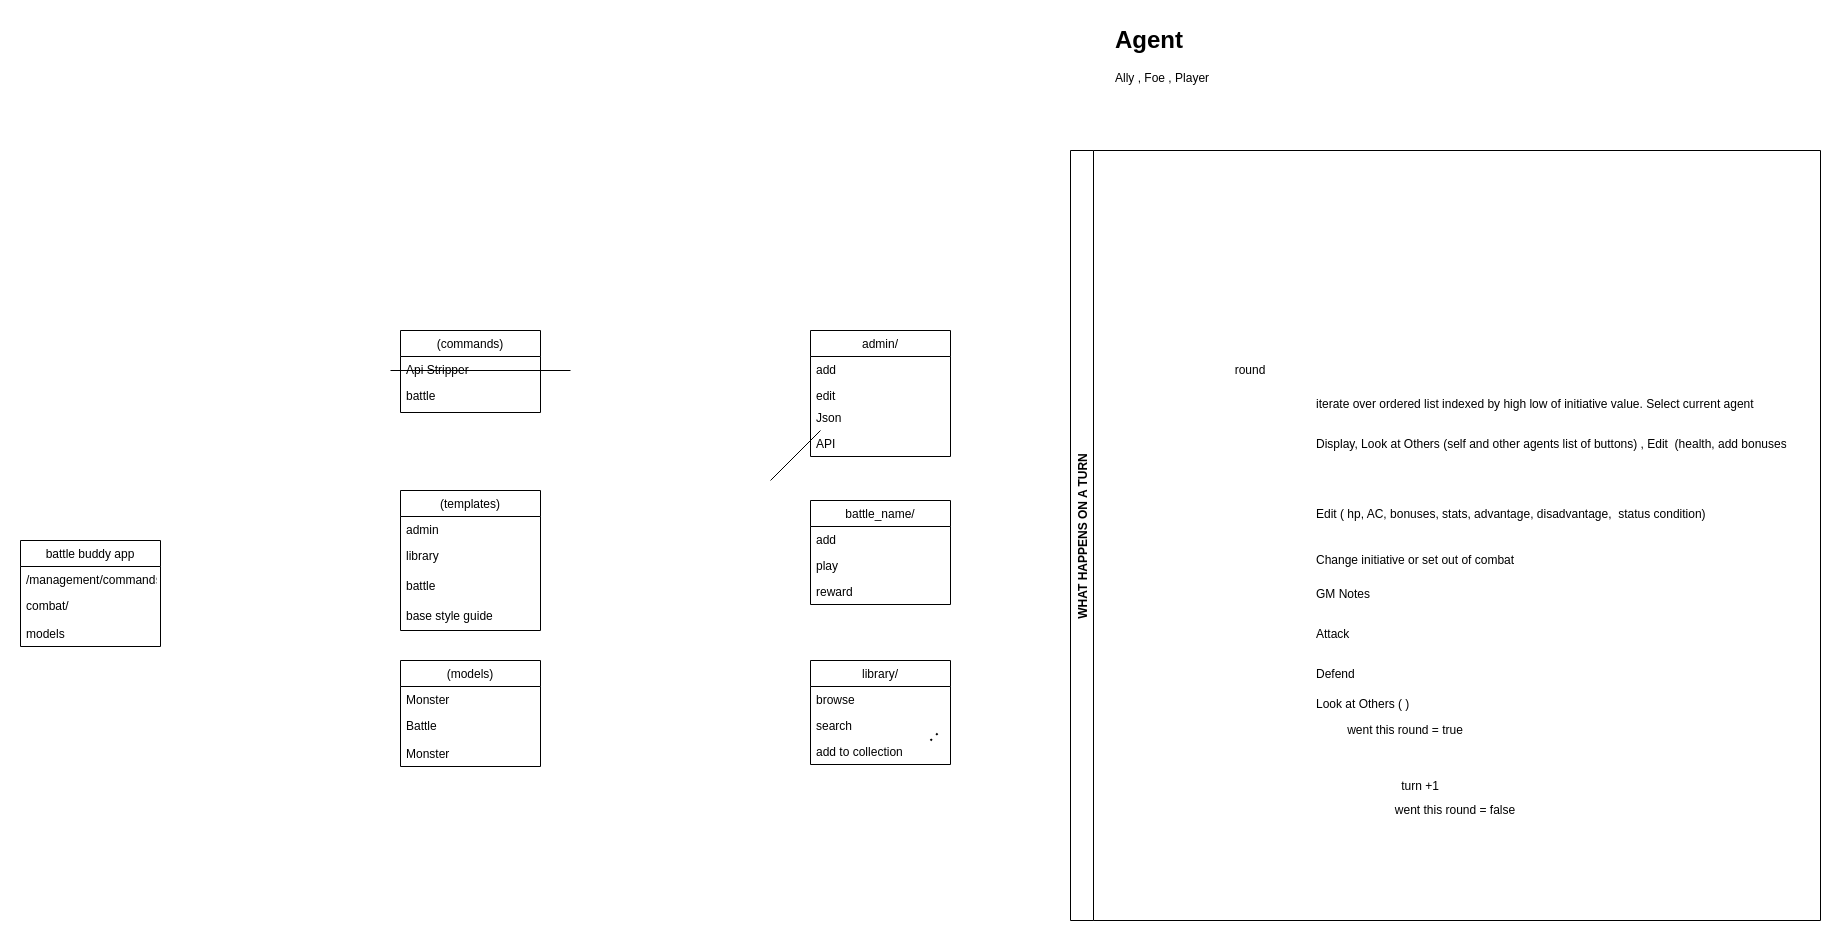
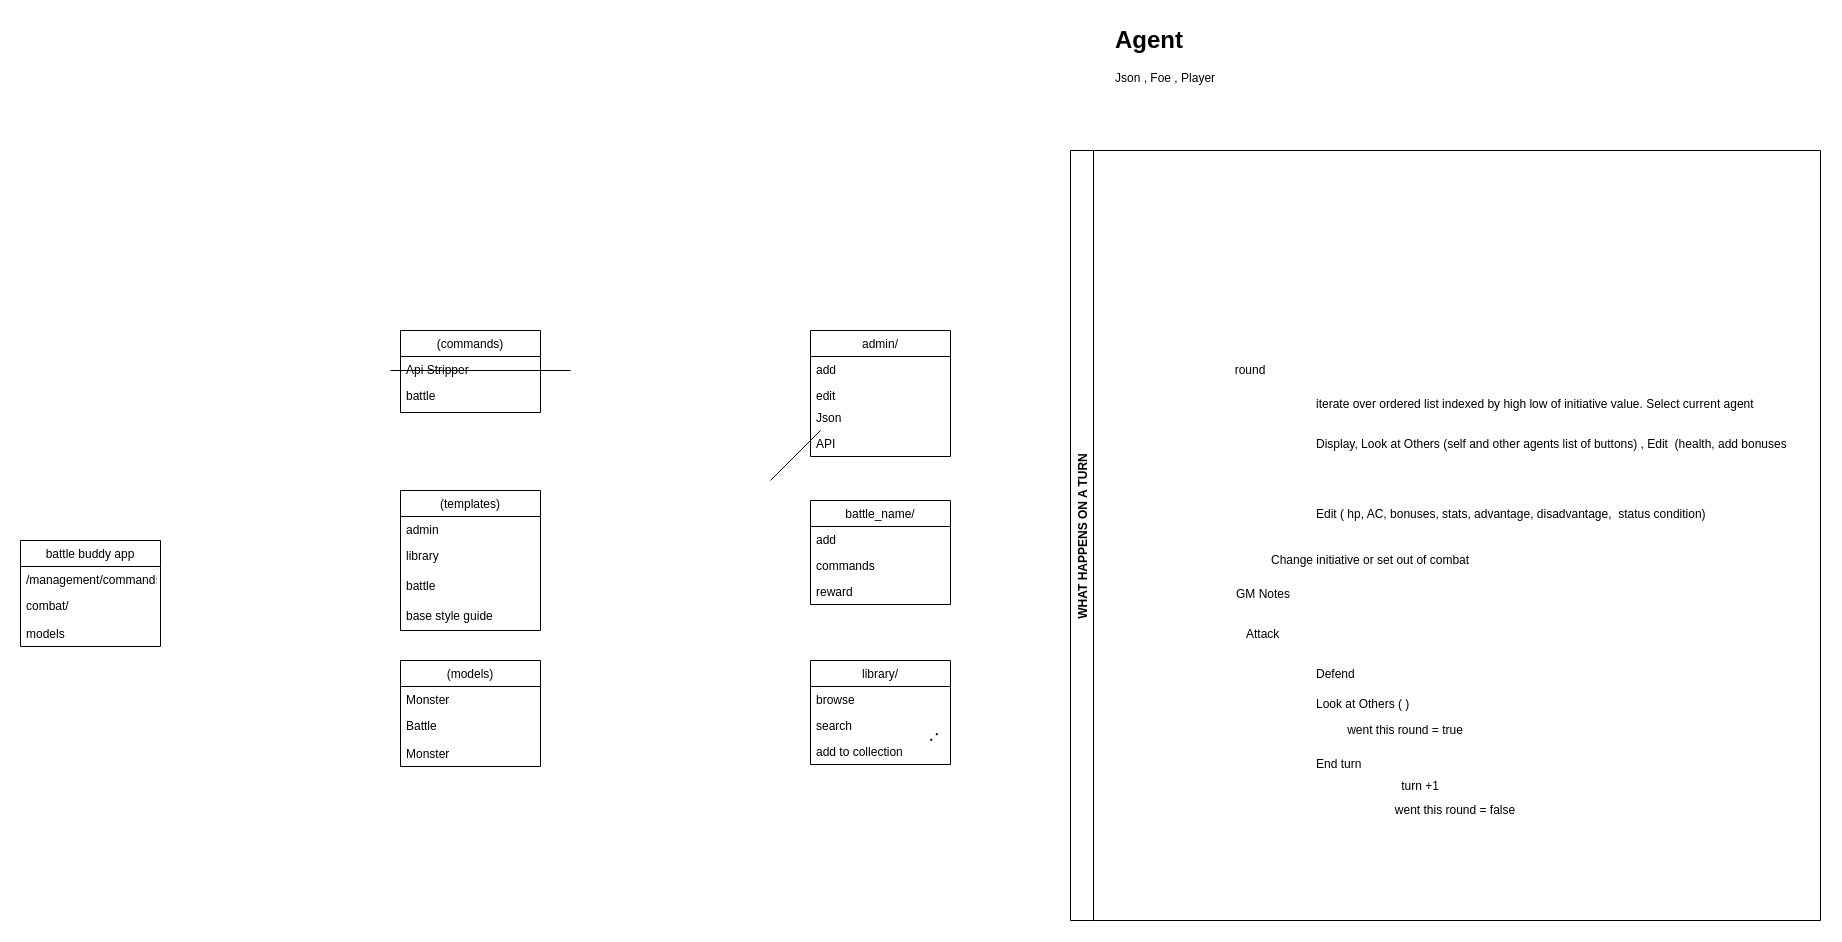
  <mxCell id="0" />
  <mxCell id="1" parent="0" />
  <mxCell id="2" value="battle buddy app" style="swimlane;fontStyle=0;childLayout=stackLayout;horizontal=1;startSize=26;horizontalStack=0;resizeParent=1;resizeParentMax=0;resizeLast=0;collapsible=1;marginBottom=0;" parent="1" vertex="1"><mxGeometry x="20" y="540" width="140" height="106" as="geometry" /></mxCell>
  <mxCell id="3" value="/management/commands" style="text;strokeColor=none;fillColor=none;align=left;verticalAlign=top;spacingLeft=4;spacingRight=4;overflow=hidden;rotatable=0;points=[[0,0.5],[1,0.5]];portConstraint=eastwest;" parent="2" vertex="1"><mxGeometry y="26" width="140" height="26" as="geometry" /></mxCell>
  <mxCell id="4" value="combat/" style="text;strokeColor=none;fillColor=none;align=left;verticalAlign=top;spacingLeft=4;spacingRight=4;overflow=hidden;rotatable=0;points=[[0,0.5],[1,0.5]];portConstraint=eastwest;" parent="2" vertex="1"><mxGeometry y="52" width="140" height="28" as="geometry" /></mxCell>
  <mxCell id="5" value="models" style="text;strokeColor=none;fillColor=none;align=left;verticalAlign=top;spacingLeft=4;spacingRight=4;overflow=hidden;rotatable=0;points=[[0,0.5],[1,0.5]];portConstraint=eastwest;" parent="2" vertex="1"><mxGeometry y="80" width="140" height="26" as="geometry" /></mxCell>
  <mxCell id="6" value="(models)" style="swimlane;fontStyle=0;childLayout=stackLayout;horizontal=1;startSize=26;horizontalStack=0;resizeParent=1;resizeParentMax=0;resizeLast=0;collapsible=1;marginBottom=0;" parent="1" vertex="1"><mxGeometry x="400" y="660" width="140" height="106" as="geometry" /></mxCell>
  <mxCell id="7" value="Monster" style="text;strokeColor=none;fillColor=none;align=left;verticalAlign=top;spacingLeft=4;spacingRight=4;overflow=hidden;rotatable=0;points=[[0,0.5],[1,0.5]];portConstraint=eastwest;" parent="6" vertex="1"><mxGeometry y="26" width="140" height="26" as="geometry" /></mxCell>
  <mxCell id="8" value="Battle" style="text;strokeColor=none;fillColor=none;align=left;verticalAlign=top;spacingLeft=4;spacingRight=4;overflow=hidden;rotatable=0;points=[[0,0.5],[1,0.5]];portConstraint=eastwest;" parent="6" vertex="1"><mxGeometry y="52" width="140" height="28" as="geometry" /></mxCell>
  <mxCell id="9" value="Monster" style="text;strokeColor=none;fillColor=none;align=left;verticalAlign=top;spacingLeft=4;spacingRight=4;overflow=hidden;rotatable=0;points=[[0,0.5],[1,0.5]];portConstraint=eastwest;" parent="6" vertex="1"><mxGeometry y="80" width="140" height="26" as="geometry" /></mxCell>
  <mxCell id="10" value="battle_name/" style="swimlane;fontStyle=0;childLayout=stackLayout;horizontal=1;startSize=26;horizontalStack=0;resizeParent=1;resizeParentMax=0;resizeLast=0;collapsible=1;marginBottom=0;" parent="1" vertex="1"><mxGeometry x="810" y="500" width="140" height="104" as="geometry" /></mxCell>
  <mxCell id="11" value="add" style="text;strokeColor=none;fillColor=none;align=left;verticalAlign=top;spacingLeft=4;spacingRight=4;overflow=hidden;rotatable=0;points=[[0,0.5],[1,0.5]];portConstraint=eastwest;" parent="10" vertex="1"><mxGeometry y="26" width="140" height="26" as="geometry" /></mxCell>
- <mxCell id="12" value="play" style="text;strokeColor=none;fillColor=none;align=left;verticalAlign=top;spacingLeft=4;spacingRight=4;overflow=hidden;rotatable=0;points=[[0,0.5],[1,0.5]];portConstraint=eastwest;" parent="10" vertex="1"><mxGeometry y="52" width="140" height="26" as="geometry" /></mxCell>
+ <mxCell id="12" value="commands" style="text;strokeColor=none;fillColor=none;align=left;verticalAlign=top;spacingLeft=4;spacingRight=4;overflow=hidden;rotatable=0;points=[[0,0.5],[1,0.5]];portConstraint=eastwest;" parent="10" vertex="1"><mxGeometry y="52" width="140" height="26" as="geometry" /></mxCell>
  <mxCell id="13" value="reward" style="text;strokeColor=none;fillColor=none;align=left;verticalAlign=top;spacingLeft=4;spacingRight=4;overflow=hidden;rotatable=0;points=[[0,0.5],[1,0.5]];portConstraint=eastwest;" parent="10" vertex="1"><mxGeometry y="78" width="140" height="26" as="geometry" /></mxCell>
  <mxCell id="14" value="library/" style="swimlane;fontStyle=0;childLayout=stackLayout;horizontal=1;startSize=26;horizontalStack=0;resizeParent=1;resizeParentMax=0;resizeLast=0;collapsible=1;marginBottom=0;" parent="1" vertex="1"><mxGeometry x="810" y="660" width="140" height="104" as="geometry" /></mxCell>
  <mxCell id="15" value="browse" style="text;strokeColor=none;fillColor=none;align=left;verticalAlign=top;spacingLeft=4;spacingRight=4;overflow=hidden;rotatable=0;points=[[0,0.5],[1,0.5]];portConstraint=eastwest;" parent="14" vertex="1"><mxGeometry y="26" width="140" height="26" as="geometry" /></mxCell>
  <mxCell id="16" value="search" style="text;strokeColor=none;fillColor=none;align=left;verticalAlign=top;spacingLeft=4;spacingRight=4;overflow=hidden;rotatable=0;points=[[0,0.5],[1,0.5]];portConstraint=eastwest;" parent="14" vertex="1"><mxGeometry y="52" width="140" height="26" as="geometry" /></mxCell>
  <mxCell id="17" value="add to collection" style="text;strokeColor=none;fillColor=none;align=left;verticalAlign=top;spacingLeft=4;spacingRight=4;overflow=hidden;rotatable=0;points=[[0,0.5],[1,0.5]];portConstraint=eastwest;" parent="14" vertex="1"><mxGeometry y="78" width="140" height="26" as="geometry" /></mxCell>
  <mxCell id="18" value="admin/" style="swimlane;fontStyle=0;childLayout=stackLayout;horizontal=1;startSize=26;horizontalStack=0;resizeParent=1;resizeParentMax=0;resizeLast=0;collapsible=1;marginBottom=0;" parent="1" vertex="1"><mxGeometry x="810" y="330" width="140" height="126" as="geometry" /></mxCell>
  <mxCell id="19" value="add" style="text;strokeColor=none;fillColor=none;align=left;verticalAlign=top;spacingLeft=4;spacingRight=4;overflow=hidden;rotatable=0;points=[[0,0.5],[1,0.5]];portConstraint=eastwest;" parent="18" vertex="1"><mxGeometry y="26" width="140" height="26" as="geometry" /></mxCell>
  <mxCell id="20" value="edit" style="text;strokeColor=none;fillColor=none;align=left;verticalAlign=top;spacingLeft=4;spacingRight=4;overflow=hidden;rotatable=0;points=[[0,0.5],[1,0.5]];portConstraint=eastwest;" parent="18" vertex="1"><mxGeometry y="52" width="140" height="48" as="geometry" /></mxCell>
  <mxCell id="21" value="API" style="text;strokeColor=none;fillColor=none;align=left;verticalAlign=top;spacingLeft=4;spacingRight=4;overflow=hidden;rotatable=0;points=[[0,0.5],[1,0.5]];portConstraint=eastwest;" parent="18" vertex="1"><mxGeometry y="100" width="140" height="26" as="geometry" /></mxCell>
  <mxCell id="22" value="Json" style="text;strokeColor=none;fillColor=none;align=left;verticalAlign=top;spacingLeft=4;spacingRight=4;overflow=hidden;rotatable=0;points=[[0,0.5],[1,0.5]];portConstraint=eastwest;" parent="1" vertex="1"><mxGeometry x="810" y="404" width="140" height="26" as="geometry" /></mxCell>
  <mxCell id="23" value="(commands)" style="swimlane;fontStyle=0;childLayout=stackLayout;horizontal=1;startSize=26;horizontalStack=0;resizeParent=1;resizeParentMax=0;resizeLast=0;collapsible=1;marginBottom=0;" parent="1" vertex="1"><mxGeometry x="400" y="330" width="140" height="82" as="geometry" /></mxCell>
  <mxCell id="24" value="Api Stripper" style="text;strokeColor=none;fillColor=none;align=left;verticalAlign=top;spacingLeft=4;spacingRight=4;overflow=hidden;rotatable=0;points=[[0,0.5],[1,0.5]];portConstraint=eastwest;" parent="23" vertex="1"><mxGeometry y="26" width="140" height="26" as="geometry" /></mxCell>
  <mxCell id="25" value="battle" style="text;strokeColor=none;fillColor=none;align=left;verticalAlign=top;spacingLeft=4;spacingRight=4;overflow=hidden;rotatable=0;points=[[0,0.5],[1,0.5]];portConstraint=eastwest;" parent="23" vertex="1"><mxGeometry y="52" width="140" height="30" as="geometry" /></mxCell>
  <mxCell id="26" value="(templates)" style="swimlane;fontStyle=0;childLayout=stackLayout;horizontal=1;startSize=26;horizontalStack=0;resizeParent=1;resizeParentMax=0;resizeLast=0;collapsible=1;marginBottom=0;" parent="1" vertex="1"><mxGeometry x="400" y="490" width="140" height="140" as="geometry" /></mxCell>
  <mxCell id="27" value="admin" style="text;strokeColor=none;fillColor=none;align=left;verticalAlign=top;spacingLeft=4;spacingRight=4;overflow=hidden;rotatable=0;points=[[0,0.5],[1,0.5]];portConstraint=eastwest;" parent="26" vertex="1"><mxGeometry y="26" width="140" height="26" as="geometry" /></mxCell>
  <mxCell id="28" value="library" style="text;strokeColor=none;fillColor=none;align=left;verticalAlign=top;spacingLeft=4;spacingRight=4;overflow=hidden;rotatable=0;points=[[0,0.5],[1,0.5]];portConstraint=eastwest;" parent="26" vertex="1"><mxGeometry y="52" width="140" height="30" as="geometry" /></mxCell>
  <mxCell id="29" value="battle" style="text;strokeColor=none;fillColor=none;align=left;verticalAlign=top;spacingLeft=4;spacingRight=4;overflow=hidden;rotatable=0;points=[[0,0.5],[1,0.5]];portConstraint=eastwest;" parent="26" vertex="1"><mxGeometry y="82" width="140" height="30" as="geometry" /></mxCell>
  <mxCell id="30" value="base style guide" style="text;strokeColor=none;fillColor=none;align=left;verticalAlign=top;spacingLeft=4;spacingRight=4;overflow=hidden;rotatable=0;points=[[0,0.5],[1,0.5]];portConstraint=eastwest;" parent="26" vertex="1"><mxGeometry y="112" width="140" height="28" as="geometry" /></mxCell>
  <mxCell id="31" value="WHAT HAPPENS ON A TURN" style="swimlane;horizontal=0;" parent="1" vertex="1"><mxGeometry x="1070" y="150" width="750" height="770" as="geometry" /></mxCell>
  <mxCell id="32" value="iterate over ordered list indexed by high low of initiative value. Select current agent" style="text;strokeColor=none;fillColor=none;align=left;verticalAlign=top;spacingLeft=4;spacingRight=4;overflow=hidden;rotatable=0;points=[[0,0.5],[1,0.5]];portConstraint=eastwest;" parent="31" vertex="1"><mxGeometry x="240" y="240" width="480" height="26" as="geometry" /></mxCell>
  <mxCell id="33" value="Display, Look at Others (self and other agents list of buttons) , Edit  (health, add bonuses, ) End Turn" style="text;strokeColor=none;fillColor=none;align=left;verticalAlign=top;spacingLeft=4;spacingRight=4;overflow=hidden;rotatable=0;points=[[0,0.5],[1,0.5]];portConstraint=eastwest;" parent="31" vertex="1"><mxGeometry x="240" y="280" width="480" height="26" as="geometry" /></mxCell>
  <mxCell id="34" value="Edit ( hp, AC, bonuses, stats, advantage, disadvantage,  status condition) " style="text;strokeColor=none;fillColor=none;align=left;verticalAlign=top;spacingLeft=4;spacingRight=4;overflow=hidden;rotatable=0;points=[[0,0.5],[1,0.5]];portConstraint=eastwest;" parent="31" vertex="1"><mxGeometry x="240" y="350" width="480" height="26" as="geometry" /></mxCell>
- <mxCell id="35" value="GM Notes" style="text;strokeColor=none;fillColor=none;align=left;verticalAlign=top;spacingLeft=4;spacingRight=4;overflow=hidden;rotatable=0;points=[[0,0.5],[1,0.5]];portConstraint=eastwest;" parent="31" vertex="1"><mxGeometry x="240" y="430" width="480" height="26" as="geometry" /></mxCell>
- <mxCell id="37" value="Change initiative or set out of combat" style="text;strokeColor=none;fillColor=none;align=left;verticalAlign=top;spacingLeft=4;spacingRight=4;overflow=hidden;rotatable=0;points=[[0,0.5],[1,0.5]];portConstraint=eastwest;" parent="31" vertex="1"><mxGeometry x="240" y="395.5" width="480" height="26" as="geometry" /></mxCell>
- <mxCell id="38" value="Attack" style="text;strokeColor=none;fillColor=none;align=left;verticalAlign=top;spacingLeft=4;spacingRight=4;overflow=hidden;rotatable=0;points=[[0,0.5],[1,0.5]];portConstraint=eastwest;" parent="31" vertex="1"><mxGeometry x="240" y="470" width="480" height="26" as="geometry" /></mxCell>
+ <mxCell id="35" value="GM Notes" style="text;strokeColor=none;fillColor=none;align=left;verticalAlign=top;spacingLeft=4;spacingRight=4;overflow=hidden;rotatable=0;points=[[0,0.5],[1,0.5]];portConstraint=eastwest;" parent="31" vertex="1"><mxGeometry x="160" y="430" width="480" height="26" as="geometry" /></mxCell>
+ <mxCell id="36" value="End turn" style="text;strokeColor=none;fillColor=none;align=left;verticalAlign=top;spacingLeft=4;spacingRight=4;overflow=hidden;rotatable=0;points=[[0,0.5],[1,0.5]];portConstraint=eastwest;" parent="31" vertex="1"><mxGeometry x="240" y="600" width="480" height="26" as="geometry" /></mxCell>
+ <mxCell id="37" value="Change initiative or set out of combat" style="text;strokeColor=none;fillColor=none;align=left;verticalAlign=top;spacingLeft=4;spacingRight=4;overflow=hidden;rotatable=0;points=[[0,0.5],[1,0.5]];portConstraint=eastwest;" parent="31" vertex="1"><mxGeometry x="195" y="395.5" width="480" height="26" as="geometry" /></mxCell>
+ <mxCell id="38" value="Attack" style="text;strokeColor=none;fillColor=none;align=left;verticalAlign=top;spacingLeft=4;spacingRight=4;overflow=hidden;rotatable=0;points=[[0,0.5],[1,0.5]];portConstraint=eastwest;" parent="31" vertex="1"><mxGeometry x="170" y="470" width="480" height="26" as="geometry" /></mxCell>
  <mxCell id="39" value="Defend" style="text;strokeColor=none;fillColor=none;align=left;verticalAlign=top;spacingLeft=4;spacingRight=4;overflow=hidden;rotatable=0;points=[[0,0.5],[1,0.5]];portConstraint=eastwest;" parent="31" vertex="1"><mxGeometry x="240" y="510" width="480" height="26" as="geometry" /></mxCell>
  <mxCell id="40" value="Look at Others ( )" style="text;strokeColor=none;fillColor=none;align=left;verticalAlign=top;spacingLeft=4;spacingRight=4;overflow=hidden;rotatable=0;points=[[0,0.5],[1,0.5]];portConstraint=eastwest;" parent="31" vertex="1"><mxGeometry x="240" y="540" width="480" height="26" as="geometry" /></mxCell>
  <mxCell id="41" value="turn +1" style="text;html=1;strokeColor=none;fillColor=none;align=center;verticalAlign=middle;whiteSpace=wrap;rounded=0;" parent="31" vertex="1"><mxGeometry x="270" y="626" width="160" height="20" as="geometry" /></mxCell>
  <mxCell id="42" value="round" style="text;html=1;strokeColor=none;fillColor=none;align=center;verticalAlign=middle;whiteSpace=wrap;rounded=0;" parent="31" vertex="1"><mxGeometry x="160" y="210" width="40" height="20" as="geometry" /></mxCell>
- <mxCell id="43" value="&lt;h1&gt;Agent&lt;/h1&gt;&lt;p&gt;Ally ,&amp;nbsp;&lt;span&gt;Foe ,&amp;nbsp;&lt;/span&gt;&lt;span&gt;Player&lt;/span&gt;&lt;/p&gt;" style="text;html=1;strokeColor=none;fillColor=none;spacing=5;spacingTop=-20;whiteSpace=wrap;overflow=hidden;rounded=0;" parent="1" vertex="1"><mxGeometry x="1110" y="20" width="190" height="120" as="geometry" /></mxCell>
+ <mxCell id="43" value="&lt;h1&gt;Agent&lt;/h1&gt;&lt;p&gt;Json ,&amp;nbsp;&lt;span&gt;Foe ,&amp;nbsp;&lt;/span&gt;&lt;span&gt;Player&lt;/span&gt;&lt;/p&gt;" style="text;html=1;strokeColor=none;fillColor=none;spacing=5;spacingTop=-20;whiteSpace=wrap;overflow=hidden;rounded=0;" parent="1" vertex="1"><mxGeometry x="1110" y="20" width="190" height="120" as="geometry" /></mxCell>
  <mxCell id="44" value="went this round = true" style="text;html=1;strokeColor=none;fillColor=none;align=center;verticalAlign=middle;whiteSpace=wrap;rounded=0;" parent="1" vertex="1"><mxGeometry x="1310" y="720" width="190" height="20" as="geometry" /></mxCell>
  <mxCell id="45" value="went this round = false" style="text;html=1;strokeColor=none;fillColor=none;align=center;verticalAlign=middle;whiteSpace=wrap;rounded=0;" parent="1" vertex="1"><mxGeometry x="1360" y="800" width="190" height="20" as="geometry" /></mxCell>
  <mxCell id="46" value="" style="endArrow=none;dashed=1;html=1;dashPattern=1 3;strokeWidth=2;" parent="1" edge="1"><mxGeometry width="50" height="50" relative="1" as="geometry"><mxPoint x="930" y="740" as="sourcePoint" /><mxPoint x="940" y="730" as="targetPoint" /></mxGeometry></mxCell>
  <mxCell id="47" value="" style="endArrow=none;html=1;" edge="1" parent="1"><mxGeometry width="50" height="50" relative="1" as="geometry"><mxPoint x="770" y="480" as="sourcePoint" /><mxPoint x="820" y="430" as="targetPoint" /></mxGeometry></mxCell>
  <mxCell id="48" value="" style="endArrow=none;html=1;" edge="1" parent="1"><mxGeometry width="50" height="50" relative="1" as="geometry"><mxPoint x="390" y="370" as="sourcePoint" /><mxPoint x="570" y="370" as="targetPoint" /><Array as="points" /></mxGeometry></mxCell>
